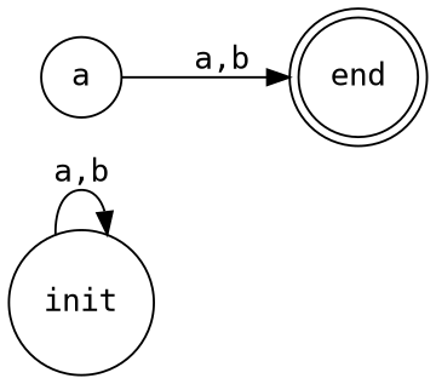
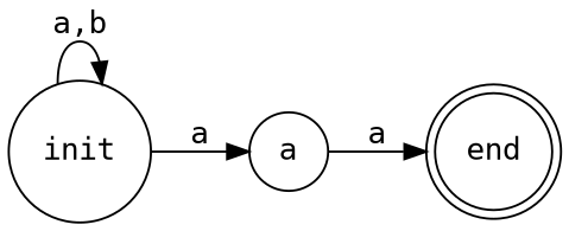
  digraph {
    fontname="DejaVu Sans Mono"
    rankdir=LR
    node [fontname="DejaVu Sans Mono" shape=circle style=solid]
    edge [fontname="DejaVu Sans Mono"]
    n1 [label=init]
    a
    end [shape=doublecircle]
    n1 -> n1 [label="a,b"]
-   a -> end [label="a,b"]
+   n1 -> a [label=a]
+   a -> end [label=a]
  }
